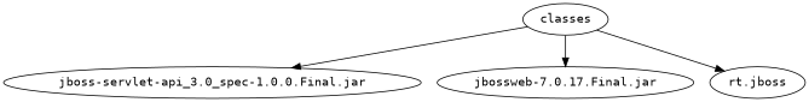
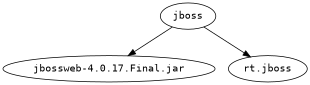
  digraph {
    fontname="DejaVu Sans Mono"
    node [fontname="DejaVu Sans Mono"]
    edge [fontname="DejaVu Sans Mono"]
-   classes
-   "jboss-servlet-api_3.0_spec-1.0.0.Final.jar"
-   "jbossweb-7.0.17.Final.jar"
+   classes [label=jboss]
+   "jbossweb-7.0.17.Final.jar" [label="jbossweb-4.0.17.Final.jar"]
    n4 [label="rt.jboss"]
-   classes -> "jboss-servlet-api_3.0_spec-1.0.0.Final.jar"
    classes -> "jbossweb-7.0.17.Final.jar"
    classes -> n4
  }
